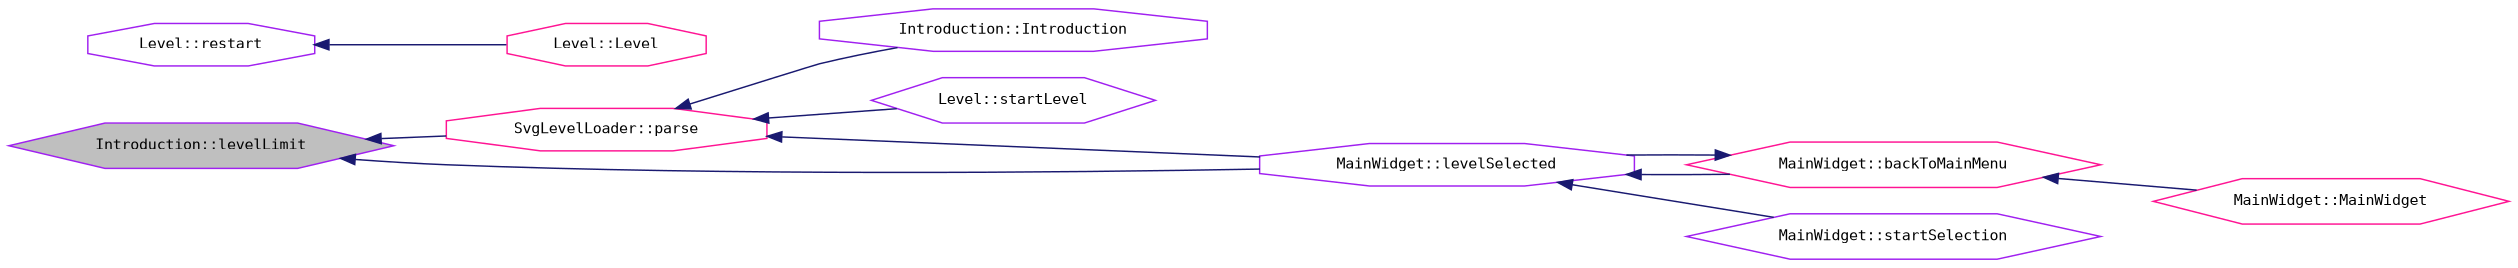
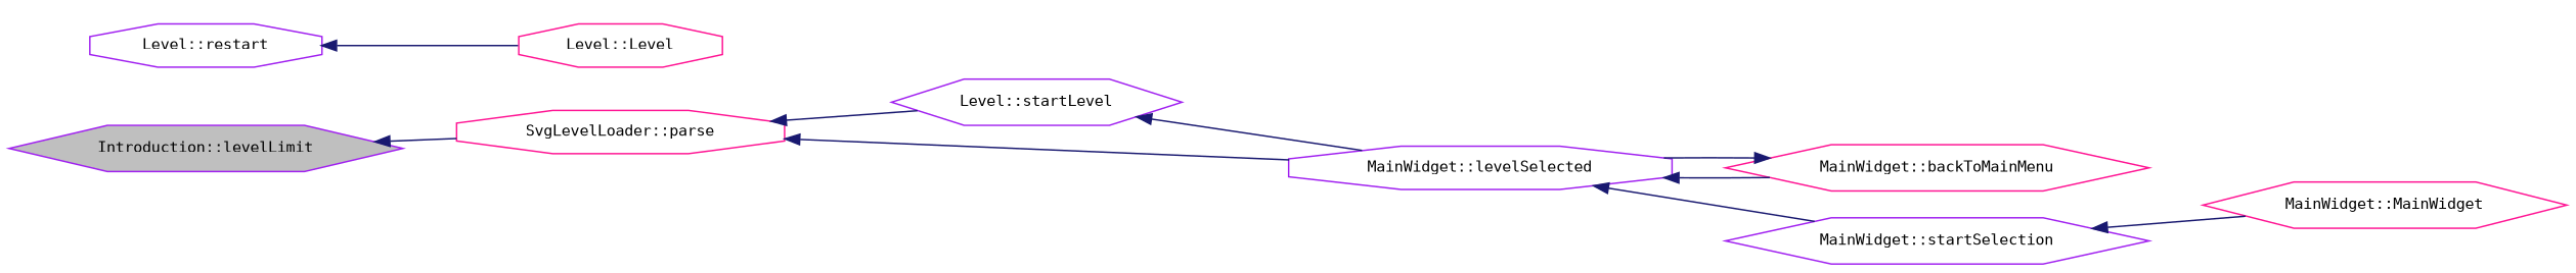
  digraph {
    fontname="DejaVu Sans Mono"
    rankdir=LR
    node [color=purple fillcolor=white fontname="DejaVu Sans Mono" fontsize=10 shape=hexagon style=filled]
    edge [color=midnightblue dir=back fontname="DejaVu Sans Mono" fontsize=10 labelfontname=Helvetica labelfontsize=10 style=solid]
    n1 [fillcolor=grey75 fontcolor=black height=0.2 label="Introduction::levelLimit" width=0.4]
    n2 [color=deeppink height=0.2 label="SvgLevelLoader::parse" shape=octagon width=0.4]
-   n3 [height=0.2 label="Introduction::Introduction" shape=octagon width=0.4]
    n4 [height=0.2 label="Level::startLevel" width=0.4]
    n5 [height=0.2 label="MainWidget::levelSelected" shape=octagon width=0.4]
    n6 [height=0.2 label="Level::restart" shape=octagon width=0.4]
    n7 [color=deeppink height=0.2 label="Level::Level" shape=octagon width=0.4]
    n8 [color=deeppink height=0.2 label="MainWidget::backToMainMenu" width=0.4]
    n9 [height=0.2 label="MainWidget::startSelection" width=0.4]
    n10 [color=deeppink height=0.2 label="MainWidget::MainWidget" width=0.4]
    n1 -> n2
-   n2 -> n3
    n2 -> n4
    n2 -> n5
-   n1 -> n5
+   n4 -> n5
    n5 -> n8
    n5 -> n9
    n6 -> n7
    n8 -> n5
-   n8 -> n10
+   n9 -> n10
  }
